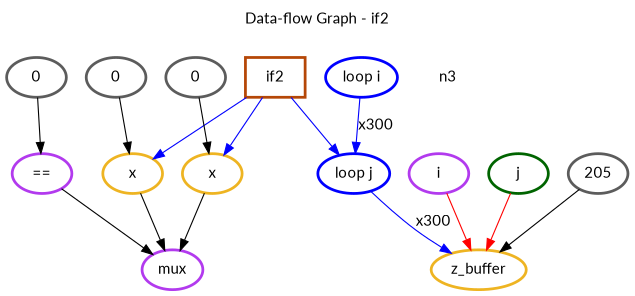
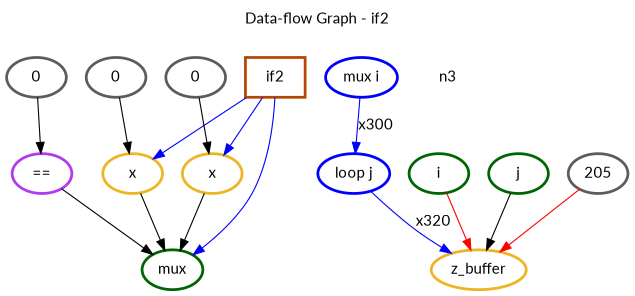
  digraph {
    fontname=Lato
    label="Data-flow Graph - if2"
    labelloc=t
    node [color=gray36 fontname=Lato penwidth=2.5]
    edge [color=black fontname=Lato]
    n1 [color="#b54707" label=if2 shape=box]
-   n2 [color=darkorchid2 label=mux]
+   n2 [color=darkgreen label=mux]
    n3 [color=goldenrod2 label=x]
    n4 [color=goldenrod2 label=x]
    n5 [color=white label=n3]
    n6 [color=darkorchid2 label="=="]
    n7 [label=0]
-   n8 [color=blue1 label="loop i"]
+   n8 [color=blue1 label="mux i"]
    n9 [color=blue1 label="loop j"]
    n10 [color=goldenrod2 label=z_buffer]
-   n11 [color=darkorchid2 label=i]
+   n11 [color=darkgreen label=i]
    n12 [color=darkgreen label=j]
    n13 [label=205]
    n14 [label=0]
    n15 [label=0]
    subgraph cluster_1 {
    }
-   n1 -> n9 [color=blue]
+   n1 -> n2 [color=blue]
    n1 -> n3 [color=blue]
    n1 -> n4 [color=blue]
    n3 -> n2
    n4 -> n2
    n6 -> n2
    n7 -> n6
    n8 -> n9 [color=blue label=x300]
-   n9 -> n10 [color=blue label=x300]
+   n9 -> n10 [color=blue label=x320]
    n11 -> n10 [color=red]
-   n12 -> n10 [color=red]
-   n13 -> n10
+   n12 -> n10
+   n13 -> n10 [color=red]
    n14 -> n3
    n15 -> n4
  }
